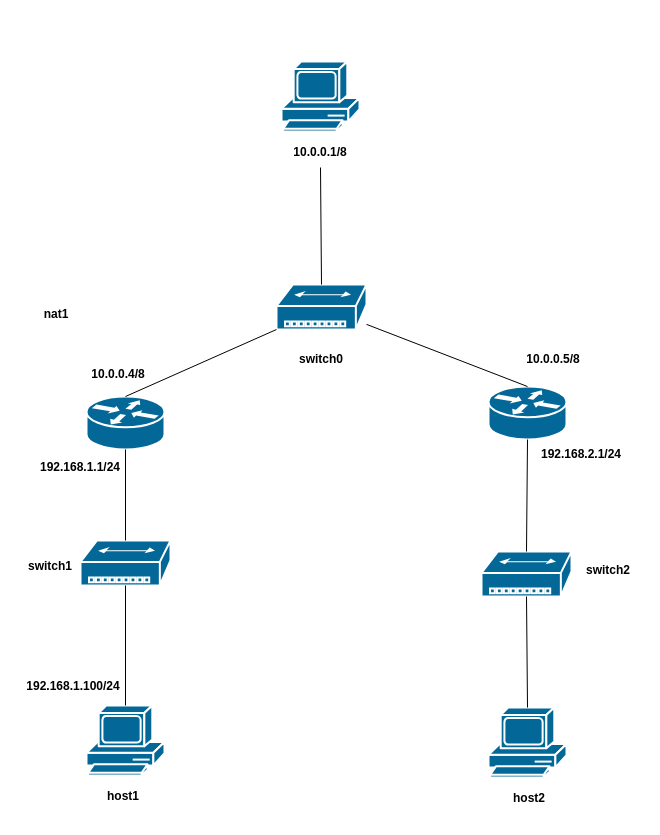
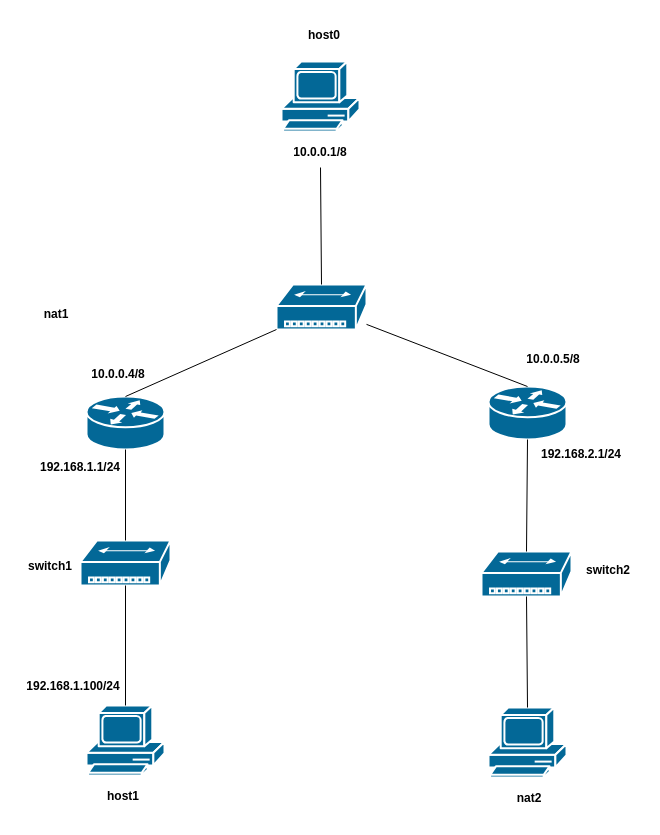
  <mxCell id="0" />
  <mxCell id="1" parent="0" />
  <mxCell id="2" value="" style="shape=mxgraph.cisco.routers.router;sketch=0;html=1;pointerEvents=1;dashed=0;fillColor=#036897;strokeColor=#ffffff;strokeWidth=2;verticalLabelPosition=bottom;verticalAlign=top;align=center;outlineConnect=0;" parent="1" vertex="1"><mxGeometry x="86" y="396" width="78" height="53" as="geometry" /></mxCell>
  <mxCell id="3" value="" style="shape=mxgraph.cisco.computers_and_peripherals.pc;sketch=0;html=1;pointerEvents=1;dashed=0;fillColor=#036897;strokeColor=#ffffff;strokeWidth=2;verticalLabelPosition=bottom;verticalAlign=top;align=center;outlineConnect=0;" parent="1" vertex="1"><mxGeometry x="281" y="61" width="78" height="70" as="geometry" /></mxCell>
  <mxCell id="4" value="" style="shape=mxgraph.cisco.routers.router;sketch=0;html=1;pointerEvents=1;dashed=0;fillColor=#036897;strokeColor=#ffffff;strokeWidth=2;verticalLabelPosition=bottom;verticalAlign=top;align=center;outlineConnect=0;" parent="1" vertex="1"><mxGeometry x="488" y="386" width="78" height="53" as="geometry" /></mxCell>
  <mxCell id="5" value="" style="shape=mxgraph.cisco.hubs_and_gateways.small_hub;sketch=0;html=1;pointerEvents=1;dashed=0;fillColor=#036897;strokeColor=#ffffff;strokeWidth=2;verticalLabelPosition=bottom;verticalAlign=top;align=center;outlineConnect=0;" parent="1" vertex="1"><mxGeometry x="276" y="284" width="90" height="45" as="geometry" /></mxCell>
  <mxCell id="6" value="" style="shape=mxgraph.cisco.hubs_and_gateways.small_hub;sketch=0;html=1;pointerEvents=1;dashed=0;fillColor=#036897;strokeColor=#ffffff;strokeWidth=2;verticalLabelPosition=bottom;verticalAlign=top;align=center;outlineConnect=0;" parent="1" vertex="1"><mxGeometry x="80" y="540" width="90" height="45" as="geometry" /></mxCell>
  <mxCell id="7" value="" style="shape=mxgraph.cisco.hubs_and_gateways.small_hub;sketch=0;html=1;pointerEvents=1;dashed=0;fillColor=#036897;strokeColor=#ffffff;strokeWidth=2;verticalLabelPosition=bottom;verticalAlign=top;align=center;outlineConnect=0;" parent="1" vertex="1"><mxGeometry x="481" y="551" width="90" height="45" as="geometry" /></mxCell>
  <mxCell id="8" value="" style="shape=mxgraph.cisco.computers_and_peripherals.pc;sketch=0;html=1;pointerEvents=1;dashed=0;fillColor=#036897;strokeColor=#ffffff;strokeWidth=2;verticalLabelPosition=bottom;verticalAlign=top;align=center;outlineConnect=0;" parent="1" vertex="1"><mxGeometry x="86" y="705" width="78" height="70" as="geometry" /></mxCell>
  <mxCell id="9" value="" style="shape=mxgraph.cisco.computers_and_peripherals.pc;sketch=0;html=1;pointerEvents=1;dashed=0;fillColor=#036897;strokeColor=#ffffff;strokeWidth=2;verticalLabelPosition=bottom;verticalAlign=top;align=center;outlineConnect=0;" parent="1" vertex="1"><mxGeometry x="488" y="707" width="78" height="70" as="geometry" /></mxCell>
  <mxCell id="10" value="" style="endArrow=none;html=1;fontSize=12;entryX=0.5;entryY=0;entryDx=0;entryDy=0;entryPerimeter=0;exitX=0.5;exitY=1;exitDx=0;exitDy=0;" parent="1" source="17" target="5" edge="1"><mxGeometry width="50" height="50" relative="1" as="geometry"><mxPoint x="320" y="195" as="sourcePoint" /><mxPoint x="548" y="932" as="targetPoint" /></mxGeometry></mxCell>
  <mxCell id="11" value="" style="endArrow=none;html=1;fontSize=12;exitX=0;exitY=1;exitDx=0;exitDy=0;exitPerimeter=0;entryX=0.5;entryY=0;entryDx=0;entryDy=0;entryPerimeter=0;" parent="1" source="5" target="2" edge="1"><mxGeometry width="50" height="50" relative="1" as="geometry"><mxPoint x="330" y="141" as="sourcePoint" /><mxPoint x="327" y="292" as="targetPoint" /></mxGeometry></mxCell>
  <mxCell id="12" value="" style="endArrow=none;html=1;fontSize=12;entryX=0.5;entryY=0;entryDx=0;entryDy=0;entryPerimeter=0;" parent="1" source="5" target="4" edge="1"><mxGeometry width="50" height="50" relative="1" as="geometry"><mxPoint x="282" y="337" as="sourcePoint" /><mxPoint x="135" y="406" as="targetPoint" /></mxGeometry></mxCell>
  <mxCell id="13" value="" style="endArrow=none;html=1;fontSize=12;entryX=0.5;entryY=0;entryDx=0;entryDy=0;entryPerimeter=0;" parent="1" source="2" target="6" edge="1"><mxGeometry width="50" height="50" relative="1" as="geometry"><mxPoint x="282" y="337" as="sourcePoint" /><mxPoint x="135" y="406" as="targetPoint" /></mxGeometry></mxCell>
  <mxCell id="14" value="" style="endArrow=none;html=1;fontSize=12;entryX=0.5;entryY=0;entryDx=0;entryDy=0;entryPerimeter=0;exitX=0.5;exitY=1;exitDx=0;exitDy=0;exitPerimeter=0;" parent="1" source="4" target="7" edge="1"><mxGeometry width="50" height="50" relative="1" as="geometry"><mxPoint x="372" y="334.107" as="sourcePoint" /><mxPoint x="537" y="406" as="targetPoint" /></mxGeometry></mxCell>
  <mxCell id="15" value="" style="endArrow=none;html=1;fontSize=12;exitX=0.5;exitY=1;exitDx=0;exitDy=0;exitPerimeter=0;" parent="1" source="6" target="8" edge="1"><mxGeometry width="50" height="50" relative="1" as="geometry"><mxPoint x="133.647" y="459" as="sourcePoint" /><mxPoint x="129" y="550" as="targetPoint" /></mxGeometry></mxCell>
  <mxCell id="16" value="" style="endArrow=none;html=1;fontSize=12;entryX=0.5;entryY=0;entryDx=0;entryDy=0;entryPerimeter=0;exitX=0.5;exitY=1;exitDx=0;exitDy=0;exitPerimeter=0;" parent="1" source="7" target="9" edge="1"><mxGeometry width="50" height="50" relative="1" as="geometry"><mxPoint x="531" y="595" as="sourcePoint" /><mxPoint x="539" y="556" as="targetPoint" /></mxGeometry></mxCell>
  <mxCell id="17" value="10.0.0.1/8" style="text;html=1;strokeColor=none;fillColor=none;align=center;verticalAlign=middle;whiteSpace=wrap;rounded=0;fontStyle=1" parent="1" vertex="1"><mxGeometry x="290" y="137" width="60" height="30" as="geometry" /></mxCell>
+ <mxCell id="18" value="host0" style="text;html=1;strokeColor=none;fillColor=none;align=center;verticalAlign=middle;whiteSpace=wrap;rounded=0;fontStyle=1" parent="1" vertex="1"><mxGeometry x="294" y="20" width="60" height="30" as="geometry" /></mxCell>
  <mxCell id="19" value="nat1" style="text;html=1;strokeColor=none;fillColor=none;align=center;verticalAlign=middle;whiteSpace=wrap;rounded=0;fontStyle=1" parent="1" vertex="1"><mxGeometry x="26" y="299" width="60" height="30" as="geometry" /></mxCell>
- <mxCell id="20" value="switch0" style="text;html=1;strokeColor=none;fillColor=none;align=center;verticalAlign=middle;whiteSpace=wrap;rounded=0;fontStyle=1" parent="1" vertex="1"><mxGeometry x="291" y="344" width="60" height="30" as="geometry" /></mxCell>
  <mxCell id="21" value="host1" style="text;html=1;strokeColor=none;fillColor=none;align=center;verticalAlign=middle;whiteSpace=wrap;rounded=0;fontStyle=1" parent="1" vertex="1"><mxGeometry x="93" y="781" width="60" height="30" as="geometry" /></mxCell>
- <mxCell id="22" value="host2" style="text;html=1;strokeColor=none;fillColor=none;align=center;verticalAlign=middle;whiteSpace=wrap;rounded=0;fontStyle=1" parent="1" vertex="1"><mxGeometry x="499" y="783" width="60" height="30" as="geometry" /></mxCell>
+ <mxCell id="22" value="nat2" style="text;html=1;strokeColor=none;fillColor=none;align=center;verticalAlign=middle;whiteSpace=wrap;rounded=0;fontStyle=1" parent="1" vertex="1"><mxGeometry x="499" y="783" width="60" height="30" as="geometry" /></mxCell>
  <mxCell id="23" value="switch1" style="text;html=1;strokeColor=none;fillColor=none;align=center;verticalAlign=middle;whiteSpace=wrap;rounded=0;fontStyle=1" parent="1" vertex="1"><mxGeometry x="20" y="551" width="60" height="30" as="geometry" /></mxCell>
  <mxCell id="24" value="switch2" style="text;html=1;strokeColor=none;fillColor=none;align=center;verticalAlign=middle;whiteSpace=wrap;rounded=0;fontStyle=1" parent="1" vertex="1"><mxGeometry x="578" y="555" width="60" height="30" as="geometry" /></mxCell>
  <mxCell id="25" value="192.168.1.100/24" style="text;html=1;strokeColor=none;fillColor=none;align=center;verticalAlign=middle;whiteSpace=wrap;rounded=0;fontStyle=1" parent="1" vertex="1"><mxGeometry x="43" y="671" width="60" height="30" as="geometry" /></mxCell>
  <mxCell id="26" value="192.168.1.1/24" style="text;html=1;strokeColor=none;fillColor=none;align=center;verticalAlign=middle;whiteSpace=wrap;rounded=0;fontStyle=1" parent="1" vertex="1"><mxGeometry x="50" y="452" width="60" height="30" as="geometry" /></mxCell>
  <mxCell id="27" value="10.0.0.4/8" style="text;html=1;strokeColor=none;fillColor=none;align=center;verticalAlign=middle;whiteSpace=wrap;rounded=0;fontStyle=1" parent="1" vertex="1"><mxGeometry x="88" y="359" width="60" height="30" as="geometry" /></mxCell>
  <mxCell id="28" value="10.0.0.5/8" style="text;html=1;strokeColor=none;fillColor=none;align=center;verticalAlign=middle;whiteSpace=wrap;rounded=0;fontStyle=1" parent="1" vertex="1"><mxGeometry x="523" y="344" width="60" height="30" as="geometry" /></mxCell>
  <mxCell id="29" value="192.168.2.1/24" style="text;html=1;strokeColor=none;fillColor=none;align=center;verticalAlign=middle;whiteSpace=wrap;rounded=0;fontStyle=1" parent="1" vertex="1"><mxGeometry x="551" y="439" width="60" height="30" as="geometry" /></mxCell>
